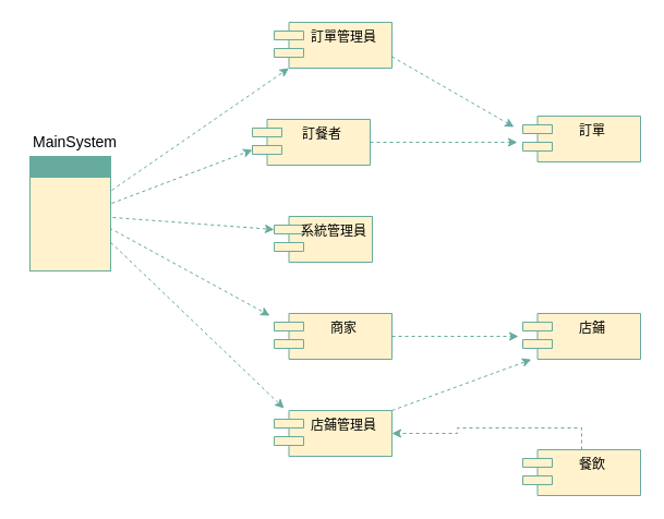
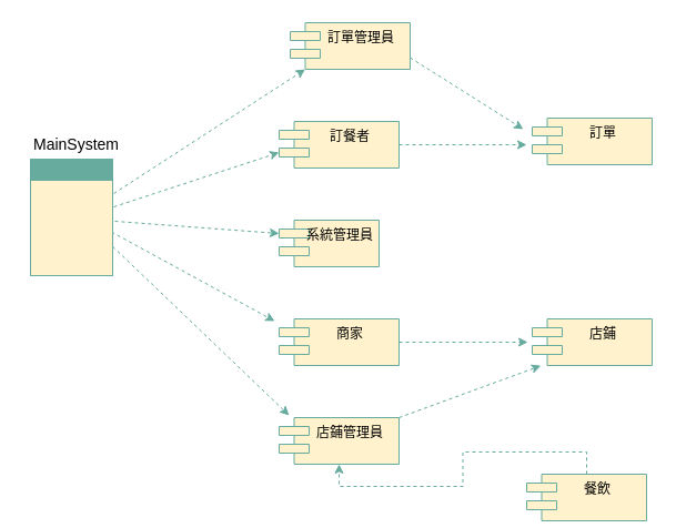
  <mxCell id="0" />
  <mxCell id="1" parent="0" />
  <mxCell id="2" value="" style="endArrow=classic;html=1;rounded=0;strokeColor=#67AB9F;dashed=1;exitX=1;exitY=0.75;exitDx=0;exitDy=0;" parent="1" source="16" edge="1"><mxGeometry width="50" height="50" relative="1" as="geometry"><mxPoint x="88" y="282" as="sourcePoint" /><mxPoint x="260" y="374" as="targetPoint" /></mxGeometry></mxCell>
  <mxCell id="3" value="" style="endArrow=classic;html=1;rounded=0;strokeColor=#67AB9F;dashed=1;exitX=0.986;exitY=0.625;exitDx=0;exitDy=0;exitPerimeter=0;" parent="1" source="16" edge="1"><mxGeometry width="50" height="50" relative="1" as="geometry"><mxPoint x="105" y="212" as="sourcePoint" /><mxPoint x="247" y="289" as="targetPoint" /></mxGeometry></mxCell>
- <mxCell id="4" value="訂單管理員" style="shape=module;align=left;spacingLeft=20;align=center;verticalAlign=top;whiteSpace=wrap;html=1;fillColor=#fff2cc;strokeColor=#67AB9F;jettyWidth=27;jettyHeight=8;" parent="1" vertex="1"><mxGeometry x="251" y="20" width="108" height="42" as="geometry" /></mxCell>
+ <mxCell id="4" value="訂單管理員" style="shape=module;align=left;spacingLeft=20;align=center;verticalAlign=top;whiteSpace=wrap;html=1;fillColor=#fff2cc;strokeColor=#67AB9F;jettyWidth=27;jettyHeight=8;" parent="1" vertex="1"><mxGeometry x="261" y="20" width="108" height="42" as="geometry" /></mxCell>
  <mxCell id="5" style="edgeStyle=orthogonalEdgeStyle;rounded=0;orthogonalLoop=1;jettySize=auto;html=1;exitX=1;exitY=0.5;exitDx=0;exitDy=0;strokeColor=#67AB9F;dashed=1;" parent="1" source="6" edge="1"><mxGeometry relative="1" as="geometry"><mxPoint x="474" y="130" as="targetPoint" /></mxGeometry></mxCell>
- <mxCell id="6" value="訂餐者" style="shape=module;align=left;spacingLeft=20;align=center;verticalAlign=top;whiteSpace=wrap;html=1;fillColor=#fff2cc;strokeColor=#67AB9F;jettyWidth=27;jettyHeight=8;" parent="1" vertex="1"><mxGeometry x="231" y="109" width="108" height="42" as="geometry" /></mxCell>
+ <mxCell id="6" value="訂餐者" style="shape=module;align=left;spacingLeft=20;align=center;verticalAlign=top;whiteSpace=wrap;html=1;fillColor=#fff2cc;strokeColor=#67AB9F;jettyWidth=27;jettyHeight=8;" parent="1" vertex="1"><mxGeometry x="251" y="109" width="108" height="42" as="geometry" /></mxCell>
  <mxCell id="7" value="系統管理員" style="shape=module;align=left;spacingLeft=20;align=center;verticalAlign=top;whiteSpace=wrap;html=1;fillColor=#fff2cc;strokeColor=#67AB9F;jettyWidth=27;jettyHeight=8;" parent="1" vertex="1"><mxGeometry x="251" y="198" width="90" height="42" as="geometry" /></mxCell>
  <mxCell id="8" value="商家" style="shape=module;align=left;spacingLeft=20;align=center;verticalAlign=top;whiteSpace=wrap;html=1;fillColor=#fff2cc;strokeColor=#67AB9F;jettyWidth=27;jettyHeight=8;" parent="1" vertex="1"><mxGeometry x="251" y="287" width="108" height="42" as="geometry" /></mxCell>
  <mxCell id="9" style="rounded=0;orthogonalLoop=1;jettySize=auto;html=1;exitX=1;exitY=0;exitDx=0;exitDy=0;strokeColor=#67AB9F;dashed=1;" parent="1" source="10" edge="1"><mxGeometry relative="1" as="geometry"><mxPoint x="486.8" y="329.2" as="targetPoint" /></mxGeometry></mxCell>
  <mxCell id="10" value="店鋪管理員" style="shape=module;align=left;spacingLeft=20;align=center;verticalAlign=top;whiteSpace=wrap;html=1;fillColor=#fff2cc;strokeColor=#67AB9F;jettyWidth=27;jettyHeight=8;" parent="1" vertex="1"><mxGeometry x="251" y="376" width="108" height="42" as="geometry" /></mxCell>
  <mxCell id="11" value="訂單" style="shape=module;align=left;spacingLeft=20;align=center;verticalAlign=top;whiteSpace=wrap;html=1;fillColor=#fff2cc;strokeColor=#67AB9F;jettyWidth=27;jettyHeight=8;" parent="1" vertex="1"><mxGeometry x="479" y="106" width="108" height="42" as="geometry" /></mxCell>
  <mxCell id="12" value="店鋪" style="shape=module;align=left;spacingLeft=20;align=center;verticalAlign=top;whiteSpace=wrap;html=1;fillColor=#fff2cc;strokeColor=#67AB9F;jettyWidth=27;jettyHeight=8;" parent="1" vertex="1"><mxGeometry x="479" y="287" width="108" height="42" as="geometry" /></mxCell>
  <mxCell id="13" style="edgeStyle=orthogonalEdgeStyle;rounded=0;orthogonalLoop=1;jettySize=auto;html=1;exitX=0.5;exitY=0;exitDx=0;exitDy=0;strokeColor=#67AB9F;dashed=1;" parent="1" source="14" target="10" edge="1"><mxGeometry relative="1" as="geometry" /></mxCell>
- <mxCell id="14" value="餐飲" style="shape=module;align=left;spacingLeft=20;align=center;verticalAlign=top;whiteSpace=wrap;html=1;fillColor=#fff2cc;strokeColor=#67AB9F;jettyWidth=27;jettyHeight=8;" parent="1" vertex="1"><mxGeometry x="479" y="412" width="108" height="42" as="geometry" /></mxCell>
+ <mxCell id="14" value="餐飲" style="shape=module;align=left;spacingLeft=20;align=center;verticalAlign=top;whiteSpace=wrap;html=1;fillColor=#fff2cc;strokeColor=#67AB9F;jettyWidth=27;jettyHeight=8;" parent="1" vertex="1"><mxGeometry x="474" y="427" width="108" height="42" as="geometry" /></mxCell>
  <mxCell id="15" style="edgeStyle=orthogonalEdgeStyle;rounded=0;orthogonalLoop=1;jettySize=auto;html=1;exitX=1;exitY=0.5;exitDx=0;exitDy=0;strokeColor=#67AB9F;dashed=1;" parent="1" source="8" edge="1"><mxGeometry relative="1" as="geometry"><mxPoint x="475" y="308" as="targetPoint" /></mxGeometry></mxCell>
  <mxCell id="16" value="" style="rounded=0;whiteSpace=wrap;html=1;fillColor=#fff2cc;strokeColor=#67AB9F;" parent="1" vertex="1"><mxGeometry x="27" y="143" width="74" height="105" as="geometry" /></mxCell>
  <mxCell id="17" value="" style="rounded=0;whiteSpace=wrap;html=1;strokeColor=#67AB9F;fillColor=#67AB9F;" parent="1" vertex="1"><mxGeometry x="27" y="143" width="74" height="19" as="geometry" /></mxCell>
  <mxCell id="18" value="" style="endArrow=classic;html=1;rounded=0;entryX=0;entryY=1;entryDx=13.5;entryDy=0;entryPerimeter=0;strokeColor=#67AB9F;dashed=1;" parent="1" target="4" edge="1"><mxGeometry width="50" height="50" relative="1" as="geometry"><mxPoint x="102" y="174" as="sourcePoint" /><mxPoint x="254" y="174" as="targetPoint" /></mxGeometry></mxCell>
  <mxCell id="19" value="" style="endArrow=classic;html=1;rounded=0;entryX=0;entryY=0;entryDx=0;entryDy=28;entryPerimeter=0;strokeColor=#67AB9F;dashed=1;" parent="1" target="6" edge="1"><mxGeometry width="50" height="50" relative="1" as="geometry"><mxPoint x="102" y="186" as="sourcePoint" /><mxPoint x="264" y="78" as="targetPoint" /></mxGeometry></mxCell>
  <mxCell id="20" style="rounded=0;orthogonalLoop=1;jettySize=auto;html=1;entryX=0;entryY=0;entryDx=0;entryDy=12;entryPerimeter=0;dashed=1;strokeColor=#67AB9F;" parent="1" target="7" edge="1"><mxGeometry relative="1" as="geometry"><mxPoint x="103" y="199" as="sourcePoint" /></mxGeometry></mxCell>
  <mxCell id="21" style="rounded=0;orthogonalLoop=1;jettySize=auto;html=1;exitX=1;exitY=0.75;exitDx=0;exitDy=0;strokeColor=#67AB9F;dashed=1;" parent="1" source="4" edge="1"><mxGeometry relative="1" as="geometry"><mxPoint x="471" y="116" as="targetPoint" /><mxPoint x="366" y="58" as="sourcePoint" /></mxGeometry></mxCell>
  <mxCell id="22" value="&lt;font style=&quot;font-size: 14px;&quot;&gt;MainSystem&lt;/font&gt;" style="text;html=1;align=center;verticalAlign=middle;resizable=0;points=[];autosize=1;strokeColor=none;fillColor=none;" parent="1" vertex="1"><mxGeometry x="20" y="115.5" width="95" height="29" as="geometry" /></mxCell>
